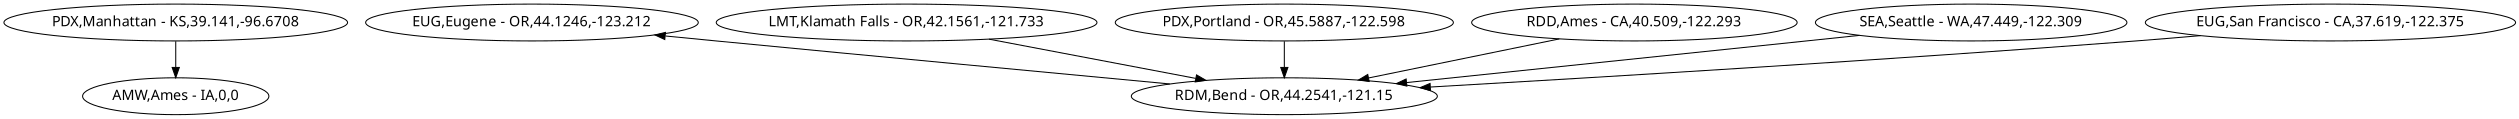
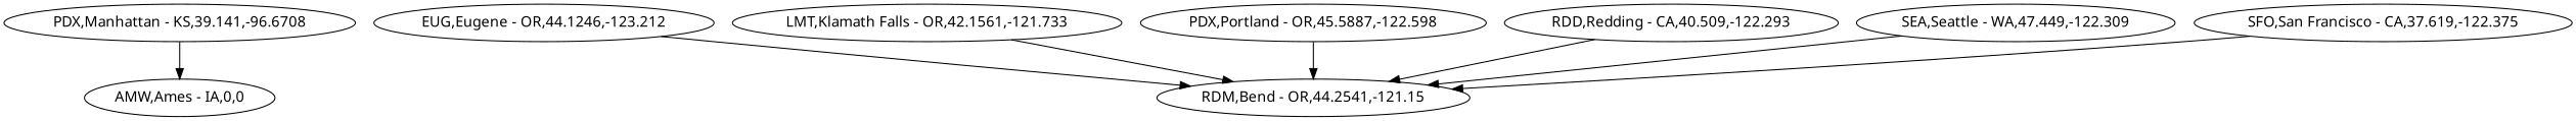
  digraph {
    fontname="Noto Sans"
    node [fontname="Noto Sans"]
    edge [fontname="Noto Sans"]
    n1 [label="AMW,Ames - IA,0,0"]
    n2 [label="EUG,Eugene - OR,44.1246,-123.212"]
    n3 [label="RDM,Bend - OR,44.2541,-121.15"]
    n4 [label="LMT,Klamath Falls - OR,42.1561,-121.733"]
    n5 [label="PDX,Manhattan - KS,39.141,-96.6708"]
    n6 [label="PDX,Portland - OR,45.5887,-122.598"]
-   n7 [label="RDD,Ames - CA,40.509,-122.293"]
+   n7 [label="RDD,Redding - CA,40.509,-122.293"]
    n8 [label="SEA,Seattle - WA,47.449,-122.309"]
-   n9 [label="EUG,San Francisco - CA,37.619,-122.375"]
-   n3 -> n2
+   n9 [label="SFO,San Francisco - CA,37.619,-122.375"]
+   n2 -> n3
    n4 -> n3
    n5 -> n1
    n6 -> n3
    n7 -> n3
    n8 -> n3
    n9 -> n3
  }
